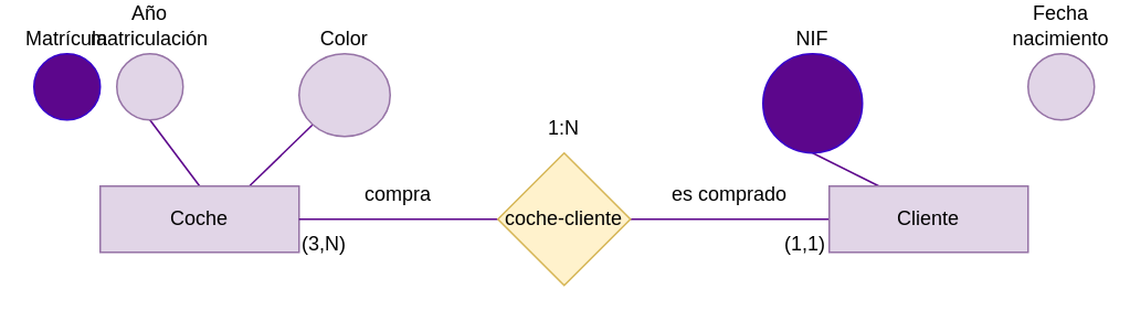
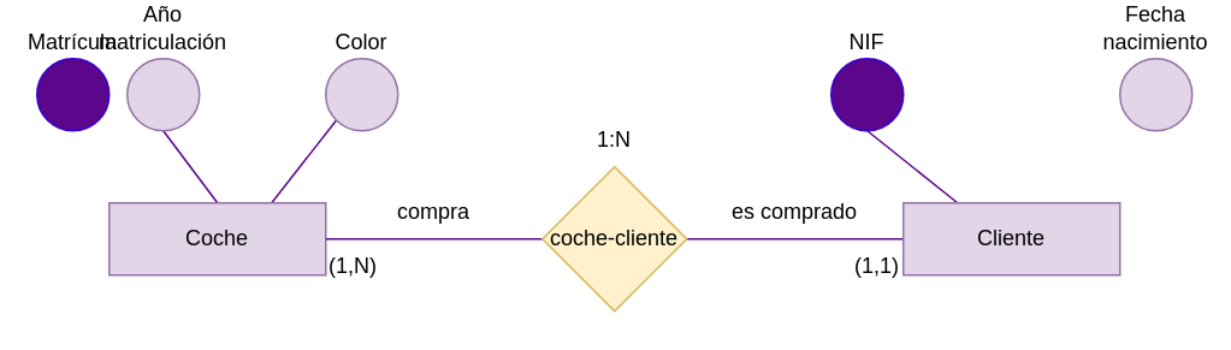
  <mxCell id="0" />
  <mxCell id="1" parent="0" />
  <mxCell id="2" style="edgeStyle=none;html=1;exitX=0.25;exitY=0;exitDx=0;exitDy=0;entryX=0.5;entryY=1;entryDx=0;entryDy=0;strokeColor=#5C068C;endArrow=none;endFill=0;" parent="1" source="4" target="10" edge="1"><mxGeometry relative="1" as="geometry" /></mxCell>
  <mxCell id="3" style="edgeStyle=none;html=1;exitX=0;exitY=0.5;exitDx=0;exitDy=0;entryX=1;entryY=0.5;entryDx=0;entryDy=0;endArrow=none;endFill=0;strokeColor=#5C068C;" parent="1" source="4" target="14" edge="1"><mxGeometry relative="1" as="geometry" /></mxCell>
  <mxCell id="4" value="Cliente" style="rounded=0;whiteSpace=wrap;html=1;fillColor=#e1d5e7;strokeColor=#9673a6;" parent="1" vertex="1"><mxGeometry x="500" y="100" width="120" height="40" as="geometry" /></mxCell>
  <mxCell id="5" style="edgeStyle=none;html=1;exitX=0.5;exitY=0;exitDx=0;exitDy=0;entryX=0.5;entryY=1;entryDx=0;entryDy=0;strokeColor=#5C068C;endArrow=none;endFill=0;" parent="1" source="12" target="8" edge="1"><mxGeometry relative="1" as="geometry"><mxPoint x="120" y="100" as="sourcePoint" /></mxGeometry></mxCell>
  <mxCell id="6" style="edgeStyle=none;html=1;entryX=0;entryY=1;entryDx=0;entryDy=0;strokeColor=#5C068C;endArrow=none;endFill=0;" parent="1" target="9" edge="1"><mxGeometry relative="1" as="geometry"><mxPoint x="150" y="100" as="sourcePoint" /><mxPoint x="200" y="60" as="targetPoint" /></mxGeometry></mxCell>
  <mxCell id="7" value="Matrícula" style="ellipse;whiteSpace=wrap;html=1;aspect=fixed;fillColor=#5C068C;fontColor=#000000;strokeColor=#3700CC;verticalAlign=bottom;labelPosition=center;verticalLabelPosition=top;align=center;" parent="1" vertex="1"><mxGeometry x="20" y="20" width="40" height="40" as="geometry" /></mxCell>
  <mxCell id="8" value="Año matriculación" style="ellipse;whiteSpace=wrap;html=1;aspect=fixed;fillColor=#e1d5e7;strokeColor=#9673a6;verticalAlign=bottom;labelPosition=center;verticalLabelPosition=top;align=center;" parent="1" vertex="1"><mxGeometry x="70" y="20" width="40" height="40" as="geometry" /></mxCell>
- <mxCell id="9" value="Color" style="ellipse;whiteSpace=wrap;html=1;aspect=fixed;fillColor=#e1d5e7;strokeColor=#9673a6;verticalAlign=bottom;labelPosition=center;verticalLabelPosition=top;align=center;" parent="1" vertex="1"><mxGeometry x="180" y="20" width="55" height="50" as="geometry" /></mxCell>
- <mxCell id="10" value="NIF" style="ellipse;whiteSpace=wrap;html=1;aspect=fixed;fillColor=#5C068C;fontColor=#000000;strokeColor=#3700CC;verticalAlign=bottom;labelPosition=center;verticalLabelPosition=top;align=center;" parent="1" vertex="1"><mxGeometry x="460" y="20" width="60" height="60" as="geometry" /></mxCell>
+ <mxCell id="9" value="Color" style="ellipse;whiteSpace=wrap;html=1;aspect=fixed;fillColor=#e1d5e7;strokeColor=#9673a6;verticalAlign=bottom;labelPosition=center;verticalLabelPosition=top;align=center;" parent="1" vertex="1"><mxGeometry x="180" y="20" width="40" height="40" as="geometry" /></mxCell>
+ <mxCell id="10" value="NIF" style="ellipse;whiteSpace=wrap;html=1;aspect=fixed;fillColor=#5C068C;fontColor=#000000;strokeColor=#3700CC;verticalAlign=bottom;labelPosition=center;verticalLabelPosition=top;align=center;" parent="1" vertex="1"><mxGeometry x="460" y="20" width="40" height="40" as="geometry" /></mxCell>
  <mxCell id="11" value="Fecha nacimiento" style="ellipse;whiteSpace=wrap;html=1;aspect=fixed;fillColor=#e1d5e7;strokeColor=#9673a6;verticalAlign=bottom;labelPosition=center;verticalLabelPosition=top;align=center;" parent="1" vertex="1"><mxGeometry x="620" y="20" width="40" height="40" as="geometry" /></mxCell>
  <mxCell id="12" value="Coche" style="rounded=0;whiteSpace=wrap;html=1;fillColor=#e1d5e7;strokeColor=#9673a6;" parent="1" vertex="1"><mxGeometry y="100" width="120" height="40" as="geometry" x="60" /></mxCell>
  <mxCell id="13" style="edgeStyle=none;html=1;exitX=0;exitY=0.5;exitDx=0;exitDy=0;entryX=1;entryY=0.5;entryDx=0;entryDy=0;endArrow=none;endFill=0;strokeColor=#5C068C;" parent="1" source="14" target="12" edge="1"><mxGeometry relative="1" as="geometry" /></mxCell>
  <mxCell id="14" value="coche-cliente" style="rhombus;whiteSpace=wrap;html=1;fillColor=#fff2cc;strokeColor=#d6b656;" parent="1" vertex="1"><mxGeometry x="300" y="80" width="80" height="80" as="geometry" /></mxCell>
  <mxCell id="15" value="compra" style="text;html=1;strokeColor=none;fillColor=none;align=center;verticalAlign=middle;whiteSpace=wrap;rounded=0;" parent="1" vertex="1"><mxGeometry x="180" y="90" width="120" height="30" as="geometry" /></mxCell>
  <mxCell id="16" value="es comprado" style="text;html=1;strokeColor=none;fillColor=none;align=center;verticalAlign=middle;whiteSpace=wrap;rounded=0;" parent="1" vertex="1"><mxGeometry x="380" y="90" width="120" height="30" as="geometry" /></mxCell>
  <mxCell id="17" value="1:N" style="text;html=1;strokeColor=none;fillColor=none;align=center;verticalAlign=middle;whiteSpace=wrap;rounded=0;" parent="1" vertex="1"><mxGeometry x="280" y="50" width="120" height="30" as="geometry" /></mxCell>
- <mxCell id="18" value="(3,N)" style="text;html=1;strokeColor=none;fillColor=none;align=left;verticalAlign=middle;whiteSpace=wrap;rounded=0;" parent="1" vertex="1"><mxGeometry x="180" y="120" width="120" height="30" as="geometry" /></mxCell>
+ <mxCell id="18" value="(1,N)" style="text;html=1;strokeColor=none;fillColor=none;align=left;verticalAlign=middle;whiteSpace=wrap;rounded=0;" parent="1" vertex="1"><mxGeometry x="180" y="120" width="120" height="30" as="geometry" /></mxCell>
  <mxCell id="19" value="(1,1)" style="text;html=1;strokeColor=none;fillColor=none;align=right;verticalAlign=middle;whiteSpace=wrap;rounded=0;" parent="1" vertex="1"><mxGeometry x="380" y="120" width="120" height="30" as="geometry" /></mxCell>
